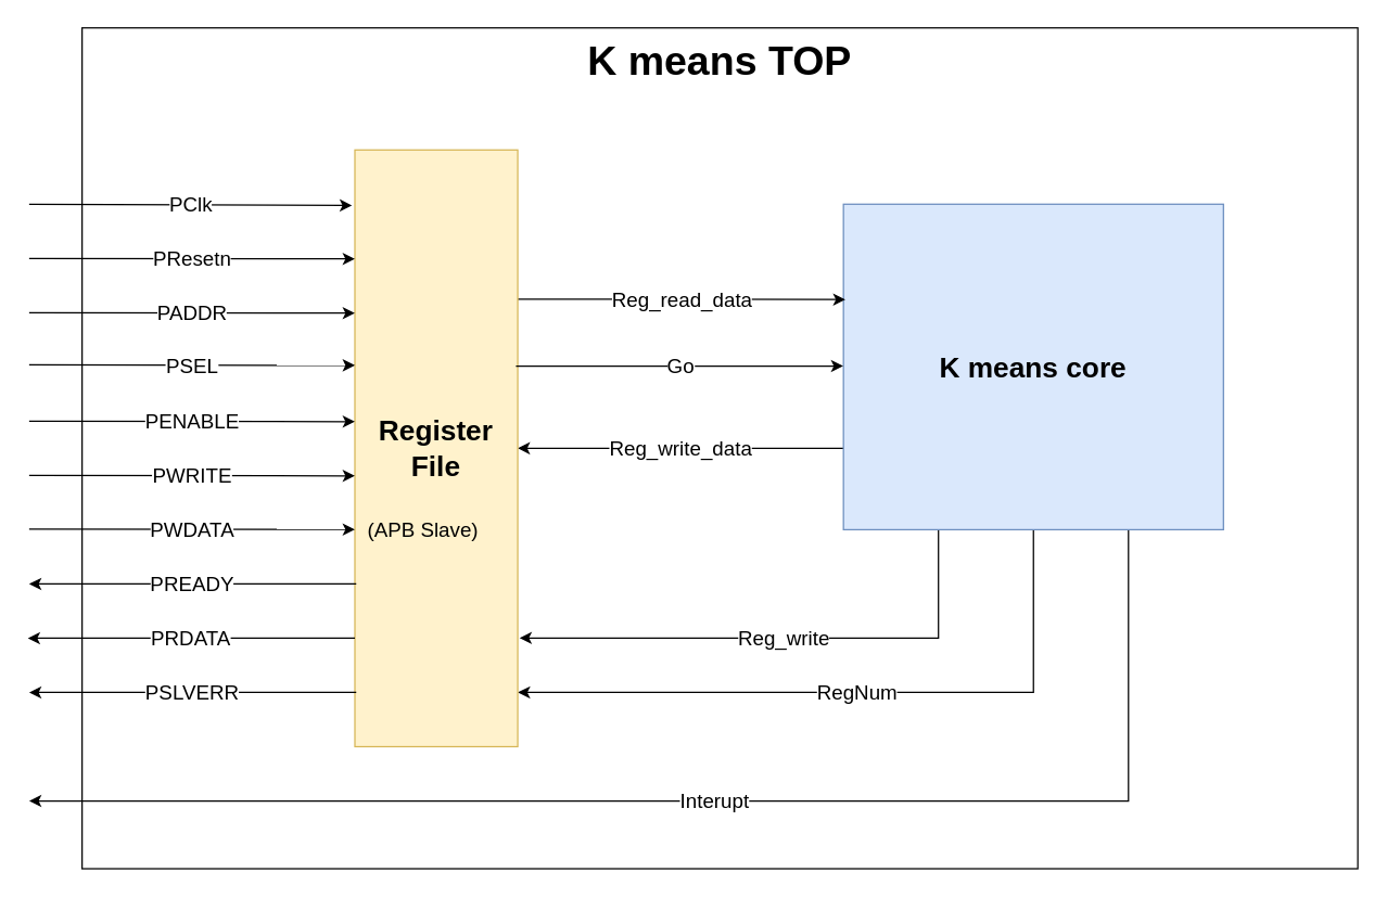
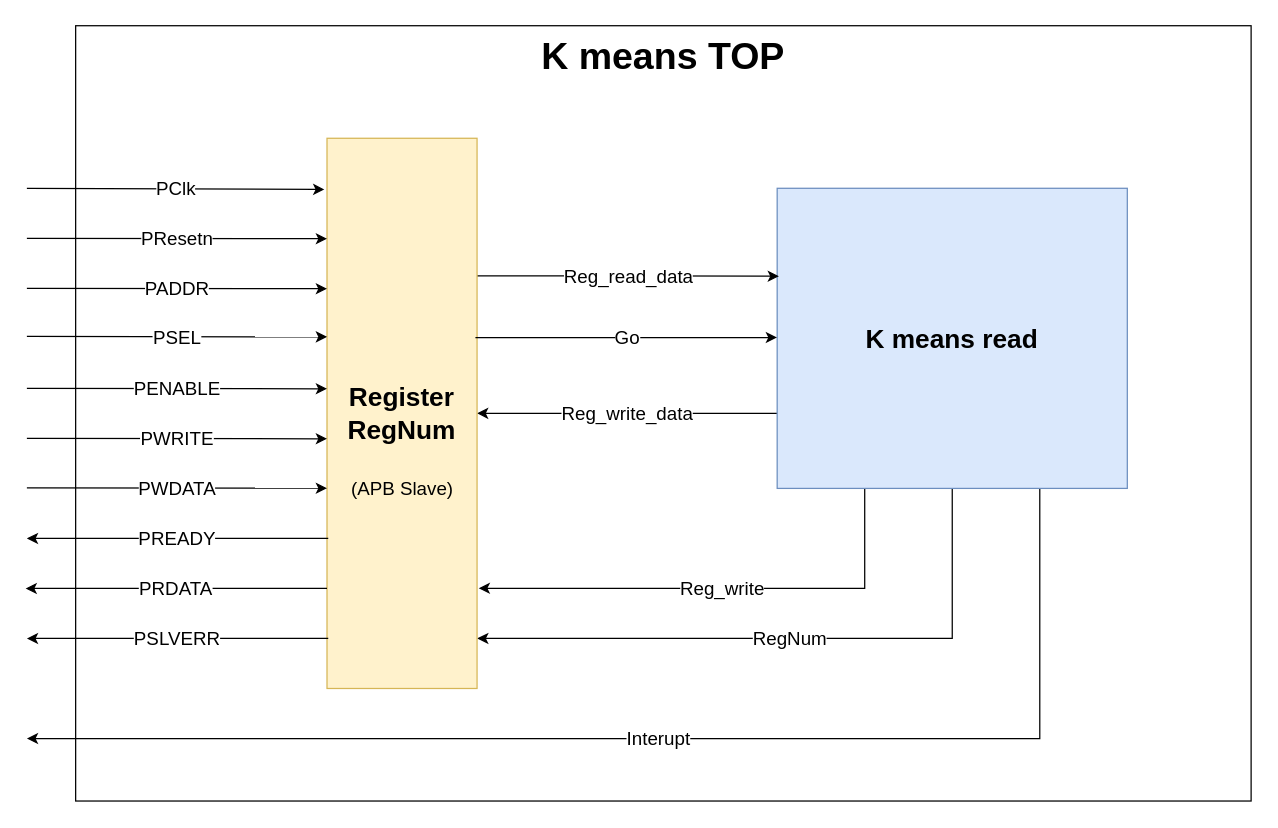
  <mxCell id="0" />
  <mxCell id="1" parent="0" />
  <mxCell id="2" value="K means TOP" style="rounded=0;whiteSpace=wrap;html=1;fontSize=30;fontColor=#000000;fillColor=none;verticalAlign=top;fontStyle=1" vertex="1" parent="1"><mxGeometry x="60" y="20" width="940" height="620" as="geometry" /></mxCell>
  <mxCell id="3" value="RegNum" style="edgeStyle=orthogonalEdgeStyle;rounded=0;orthogonalLoop=1;jettySize=auto;html=1;exitX=0.5;exitY=1;exitDx=0;exitDy=0;entryX=1.001;entryY=0.909;entryDx=0;entryDy=0;entryPerimeter=0;fontSize=15;" edge="1" parent="1" source="7" target="9"><mxGeometry relative="1" as="geometry" /></mxCell>
  <mxCell id="4" value="Reg_write" style="edgeStyle=orthogonalEdgeStyle;rounded=0;orthogonalLoop=1;jettySize=auto;html=1;exitX=0.25;exitY=1;exitDx=0;exitDy=0;entryX=1.011;entryY=0.818;entryDx=0;entryDy=0;entryPerimeter=0;fontSize=15;" edge="1" parent="1" source="7" target="9"><mxGeometry relative="1" as="geometry" /></mxCell>
  <mxCell id="5" value="Reg_write_data" style="edgeStyle=orthogonalEdgeStyle;rounded=0;orthogonalLoop=1;jettySize=auto;html=1;exitX=0;exitY=0.75;exitDx=0;exitDy=0;entryX=1;entryY=0.5;entryDx=0;entryDy=0;fontSize=15;" edge="1" parent="1" source="7" target="9"><mxGeometry relative="1" as="geometry" /></mxCell>
  <mxCell id="6" value="Interupt" style="edgeStyle=orthogonalEdgeStyle;rounded=0;orthogonalLoop=1;jettySize=auto;html=1;exitX=0.75;exitY=1;exitDx=0;exitDy=0;fontSize=15;" edge="1" parent="1" source="7"><mxGeometry relative="1" as="geometry"><mxPoint x="21" y="590" as="targetPoint" /><Array as="points"><mxPoint x="831" y="590" /><mxPoint x="71" y="590" /></Array></mxGeometry></mxCell>
- <mxCell id="7" value="K means core" style="rounded=0;whiteSpace=wrap;html=1;fillColor=#dae8fc;strokeColor=#6c8ebf;fontStyle=1;fontSize=21;" vertex="1" parent="1"><mxGeometry x="621" y="150" width="280" height="240" as="geometry" /></mxCell>
+ <mxCell id="7" value="K means read" style="rounded=0;whiteSpace=wrap;html=1;fillColor=#dae8fc;strokeColor=#6c8ebf;fontStyle=1;fontSize=21;" vertex="1" parent="1"><mxGeometry x="621" y="150" width="280" height="240" as="geometry" /></mxCell>
  <mxCell id="8" value="Reg_read_data" style="edgeStyle=orthogonalEdgeStyle;rounded=0;orthogonalLoop=1;jettySize=auto;html=1;exitX=1;exitY=0.25;exitDx=0;exitDy=0;entryX=0.005;entryY=0.293;entryDx=0;entryDy=0;entryPerimeter=0;fontSize=15;" edge="1" parent="1" source="9" target="7"><mxGeometry relative="1" as="geometry" /></mxCell>
- <mxCell id="9" value="Register &lt;br style=&quot;font-size: 21px;&quot;&gt;File" style="rounded=0;whiteSpace=wrap;html=1;fontSize=21;fontStyle=1;fillColor=#fff2cc;strokeColor=#d6b656;" vertex="1" parent="1"><mxGeometry x="261" y="110" width="120" height="440" as="geometry" /></mxCell>
+ <mxCell id="9" value="Register &lt;br style=&quot;font-size: 21px;&quot;&gt;RegNum" style="rounded=0;whiteSpace=wrap;html=1;fontSize=21;fontStyle=1;fillColor=#fff2cc;strokeColor=#d6b656;" vertex="1" parent="1"><mxGeometry x="261" y="110" width="120" height="440" as="geometry" /></mxCell>
  <mxCell id="10" value="PClk" style="endArrow=classic;html=1;fontSize=15;entryX=-0.018;entryY=0.093;entryDx=0;entryDy=0;entryPerimeter=0;" edge="1" parent="1" target="9"><mxGeometry width="50" height="50" relative="1" as="geometry"><mxPoint x="21" y="150" as="sourcePoint" /><mxPoint x="141" y="130" as="targetPoint" /></mxGeometry></mxCell>
  <mxCell id="11" value="PResetn" style="endArrow=classic;html=1;fontSize=15;entryX=0;entryY=0.126;entryDx=0;entryDy=0;entryPerimeter=0;" edge="1" parent="1"><mxGeometry width="50" height="50" relative="1" as="geometry"><mxPoint x="21" y="190" as="sourcePoint" /><mxPoint x="261" y="190.32" as="targetPoint" /></mxGeometry></mxCell>
  <mxCell id="12" value="PADDR" style="endArrow=classic;html=1;fontSize=15;entryX=0;entryY=0.126;entryDx=0;entryDy=0;entryPerimeter=0;" edge="1" parent="1"><mxGeometry width="50" height="50" relative="1" as="geometry"><mxPoint x="21" y="230" as="sourcePoint" /><mxPoint x="261" y="230.32" as="targetPoint" /></mxGeometry></mxCell>
  <mxCell id="13" value="PSEL" style="endArrow=classic;html=1;fontSize=15;entryX=0;entryY=0.126;entryDx=0;entryDy=0;entryPerimeter=0;" edge="1" parent="1"><mxGeometry width="50" height="50" relative="1" as="geometry"><mxPoint x="21" y="268.5" as="sourcePoint" /><mxPoint x="261" y="268.82" as="targetPoint" /></mxGeometry></mxCell>
  <mxCell id="14" value="PENABLE" style="endArrow=classic;html=1;fontSize=15;entryX=0;entryY=0.126;entryDx=0;entryDy=0;entryPerimeter=0;" edge="1" parent="1"><mxGeometry width="50" height="50" relative="1" as="geometry"><mxPoint x="21" y="310" as="sourcePoint" /><mxPoint x="261" y="310.32" as="targetPoint" /></mxGeometry></mxCell>
  <mxCell id="15" value="PWRITE" style="endArrow=classic;html=1;fontSize=15;entryX=0;entryY=0.126;entryDx=0;entryDy=0;entryPerimeter=0;" edge="1" parent="1"><mxGeometry width="50" height="50" relative="1" as="geometry"><mxPoint x="21" y="350" as="sourcePoint" /><mxPoint x="261" y="350.32" as="targetPoint" /></mxGeometry></mxCell>
  <mxCell id="16" value="PWDATA" style="endArrow=classic;html=1;fontSize=15;entryX=0;entryY=0.126;entryDx=0;entryDy=0;entryPerimeter=0;" edge="1" parent="1"><mxGeometry width="50" height="50" relative="1" as="geometry"><mxPoint x="21" y="389.5" as="sourcePoint" /><mxPoint x="261" y="389.82" as="targetPoint" /></mxGeometry></mxCell>
  <mxCell id="17" value="PREADY" style="endArrow=classic;html=1;fontSize=15;" edge="1" parent="1"><mxGeometry width="50" height="50" relative="1" as="geometry"><mxPoint x="262" y="430" as="sourcePoint" /><mxPoint x="21" y="430" as="targetPoint" /></mxGeometry></mxCell>
  <mxCell id="18" value="PRDATA" style="endArrow=classic;html=1;fontSize=15;" edge="1" parent="1"><mxGeometry width="50" height="50" relative="1" as="geometry"><mxPoint x="261" y="470" as="sourcePoint" /><mxPoint x="20" y="470" as="targetPoint" /></mxGeometry></mxCell>
  <mxCell id="19" value="PSLVERR" style="endArrow=classic;html=1;fontSize=15;" edge="1" parent="1"><mxGeometry width="50" height="50" relative="1" as="geometry"><mxPoint x="262" y="510" as="sourcePoint" /><mxPoint x="21" y="510" as="targetPoint" /></mxGeometry></mxCell>
  <mxCell id="20" value="Go" style="edgeStyle=orthogonalEdgeStyle;rounded=0;orthogonalLoop=1;jettySize=auto;html=1;exitX=1;exitY=0.25;exitDx=0;exitDy=0;entryX=0.005;entryY=0.293;entryDx=0;entryDy=0;entryPerimeter=0;fontSize=15;" edge="1" parent="1"><mxGeometry relative="1" as="geometry"><mxPoint x="379.676" y="269.353" as="sourcePoint" /><mxPoint x="620.853" y="269.353" as="targetPoint" /></mxGeometry></mxCell>
- <mxCell id="21" value="(APB Slave)" style="text;html=1;strokeColor=none;fillColor=none;align=center;verticalAlign=middle;whiteSpace=wrap;rounded=0;fontSize=15;fontColor=#000000;" vertex="1" parent="1"><mxGeometry x="265.5" y="380" width="91" height="20" as="geometry" /></mxCell>
+ <mxCell id="21" value="(APB Slave)" style="text;html=1;strokeColor=none;fillColor=none;align=center;verticalAlign=middle;whiteSpace=wrap;rounded=0;fontSize=15;fontColor=#000000;" vertex="1" parent="1"><mxGeometry x="275.5" y="380" width="91" height="20" as="geometry" /></mxCell>
